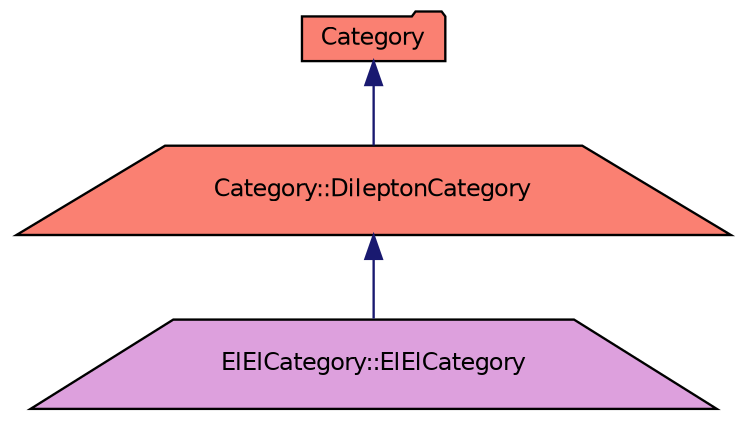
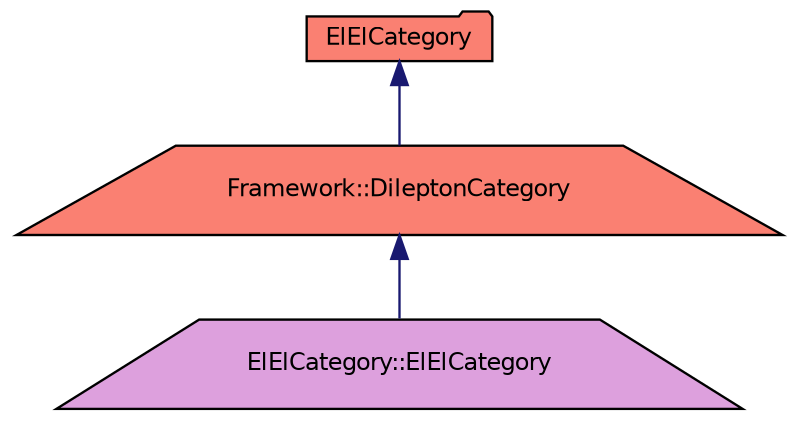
  digraph {
    node [color=black fillcolor=salmon fontname=Helvetica fontsize=10 shape=trapezium style=filled]
    edge [color=midnightblue dir=back fontname=Helvetica fontsize=10 labelfontname=Helvetica labelfontsize=10 style=solid]
    n1 [fillcolor=plum fontcolor=black height=0.2 label="ElElCategory::ElElCategory" width=0.4]
-   n2 [height=0.2 label="Category::DileptonCategory" width=0.4]
-   n3 [height=0.2 label=Category shape=folder width=0.4]
+   n2 [height=0.2 label="Framework::DileptonCategory" width=0.4]
+   n3 [height=0.2 label=ElElCategory shape=folder width=0.4]
    n2 -> n1
    n3 -> n2
  }
